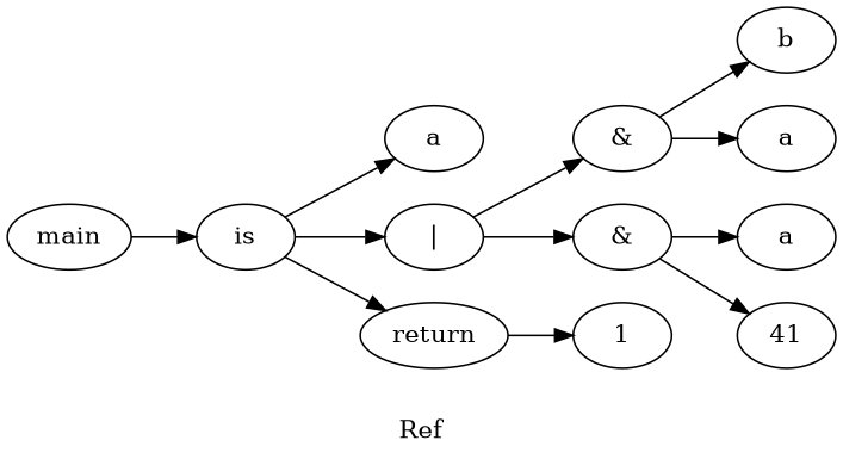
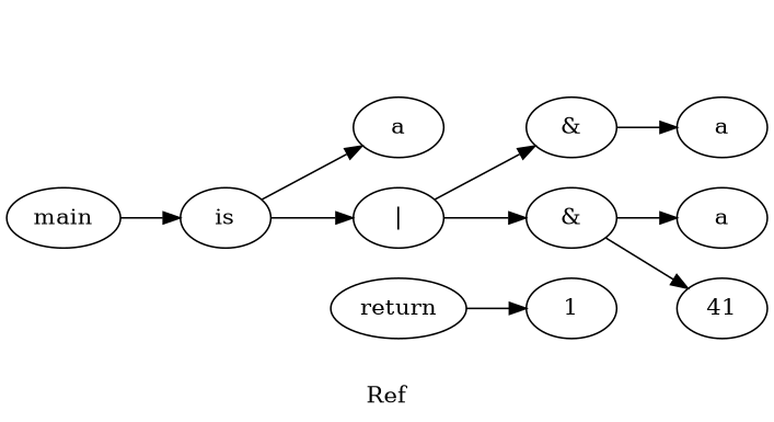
  digraph {
    label=Ref
    rankdir=LR
    n1 [label=main]
    n2 [label=is]
    n3 [label=a]
    n4 [label="|"]
    n5 [label=return]
    n6 [label="&"]
    n7 [label="&"]
    n8 [label=1]
-   n9 [label=b]
    n10 [label=a]
    n11 [label=a]
    n12 [label=41]
    n1 -> n2
    n2 -> n3
    n2 -> n4
-   n2 -> n5
    n4 -> n6
    n4 -> n7
    n5 -> n8
-   n6 -> n9
    n6 -> n10
    n7 -> n11
    n7 -> n12
  }
